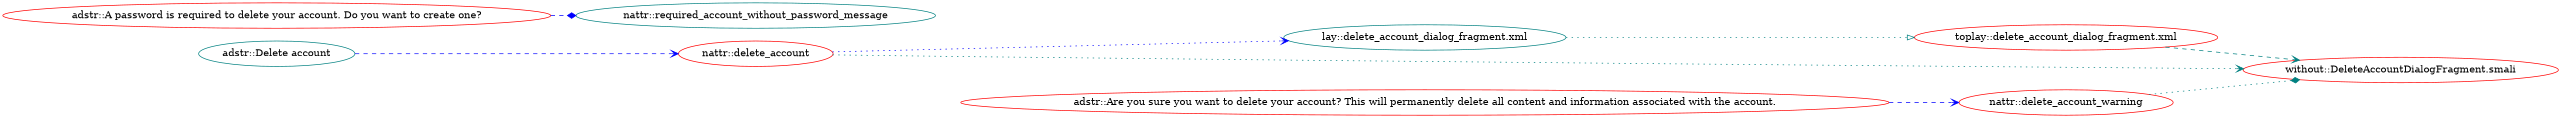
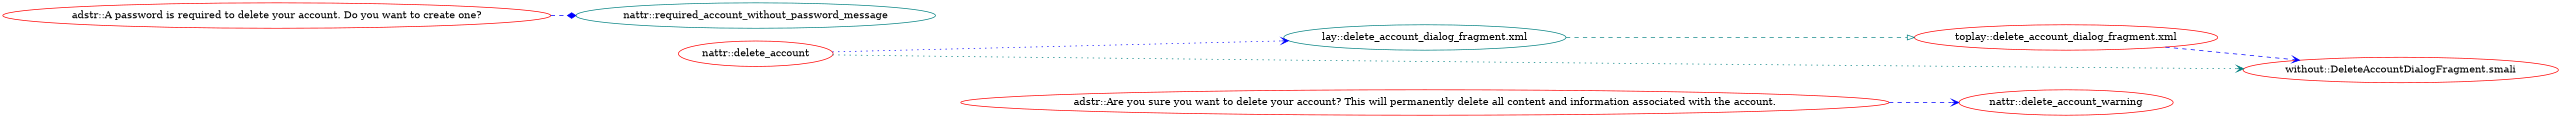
  digraph {
    rankdir=LR
    node [color=red]
    edge [arrowhead=vee color=blue style=dashed]
-   "adstr::Delete account" [color=teal]
    "nattr::delete_account"
    "lay::delete_account_dialog_fragment.xml" [color=teal]
    n4 [label="without::DeleteAccountDialogFragment.smali"]
    "toplay::delete_account_dialog_fragment.xml"
    "adstr::Are you sure you want to delete your account? This will permanently delete all content and information associated with the account."
    "nattr::delete_account_warning"
    n8 [color=teal label="nattr::required_account_without_password_message"]
    "adstr::A password is required to delete your account. Do you want to create one?"
-   "adstr::Delete account" -> "nattr::delete_account"
    "nattr::delete_account" -> "lay::delete_account_dialog_fragment.xml" [style=dotted]
    "nattr::delete_account" -> n4 [color=teal style=dotted]
-   "lay::delete_account_dialog_fragment.xml" -> "toplay::delete_account_dialog_fragment.xml" [arrowhead=onormal color=teal style=dotted]
-   "toplay::delete_account_dialog_fragment.xml" -> n4 [color=teal]
+   "lay::delete_account_dialog_fragment.xml" -> "toplay::delete_account_dialog_fragment.xml" [arrowhead=onormal color=teal]
+   "toplay::delete_account_dialog_fragment.xml" -> n4
    "adstr::Are you sure you want to delete your account? This will permanently delete all content and information associated with the account." -> "nattr::delete_account_warning"
-   "nattr::delete_account_warning" -> n4 [arrowhead=diamond color=teal style=dotted]
    "adstr::A password is required to delete your account. Do you want to create one?" -> n8 [arrowhead=diamond]
  }
